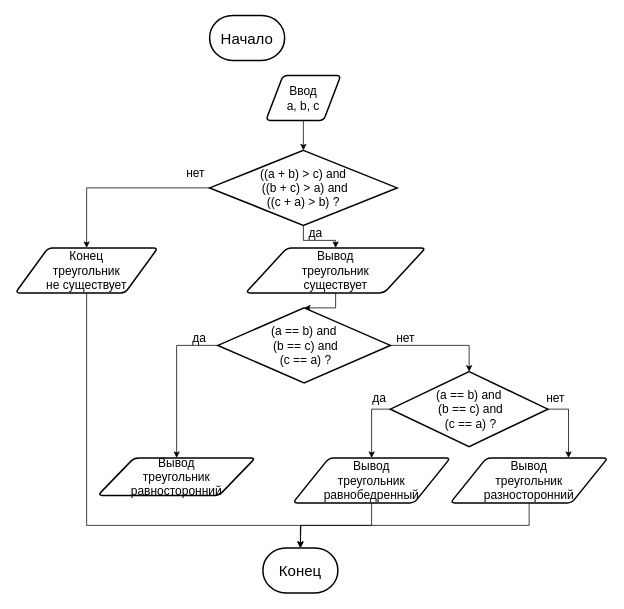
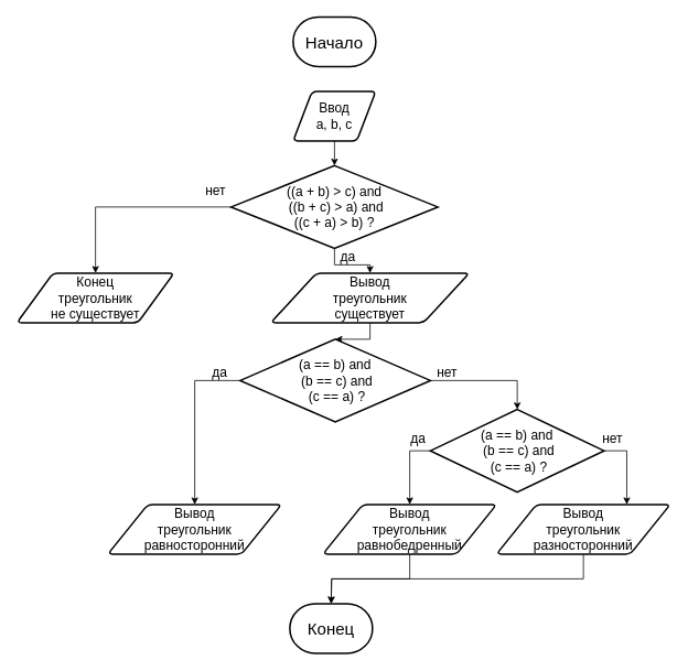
  <mxCell id="0" />
  <mxCell id="1" parent="0" />
- <mxCell id="2" value="&lt;font style=&quot;font-size: 20px&quot;&gt;Начало&lt;/font&gt;" style="strokeWidth=2;html=1;shape=mxgraph.flowchart.terminator;whiteSpace=wrap;" parent="1" vertex="1"><mxGeometry x="279" y="20" width="100" height="60" as="geometry" /></mxCell>
+ <mxCell id="2" value="&lt;font style=&quot;font-size: 20px&quot;&gt;Начало&lt;/font&gt;" style="strokeWidth=2;html=1;shape=mxgraph.flowchart.terminator;whiteSpace=wrap;" parent="1" vertex="1"><mxGeometry x="354" y="20" width="100" height="60" as="geometry" /></mxCell>
  <mxCell id="3" value="Конец" style="strokeWidth=2;html=1;shape=mxgraph.flowchart.terminator;whiteSpace=wrap;fontSize=20;" parent="1" vertex="1"><mxGeometry x="350" y="730" width="100" height="60" as="geometry" /></mxCell>
  <mxCell id="4" style="edgeStyle=orthogonalEdgeStyle;rounded=0;orthogonalLoop=1;jettySize=auto;html=1;exitX=0.5;exitY=1;exitDx=0;exitDy=0;entryX=0.5;entryY=0;entryDx=0;entryDy=0;entryPerimeter=0;fontSize=16;" edge="1" parent="1" source="5" target="8"><mxGeometry relative="1" as="geometry" /></mxCell>
- <mxCell id="5" value="&lt;font style=&quot;font-size: 16px&quot;&gt;Ввод&lt;br&gt;a, b, c&lt;/font&gt;" style="shape=parallelogram;html=1;strokeWidth=2;perimeter=parallelogramPerimeter;whiteSpace=wrap;rounded=1;arcSize=12;size=0.23;" vertex="1" parent="1"><mxGeometry x="354" y="100" width="100" height="60" as="geometry" /></mxCell>
+ <mxCell id="5" value="&lt;font style=&quot;font-size: 16px&quot;&gt;Ввод&lt;br&gt;a, b, c&lt;/font&gt;" style="shape=parallelogram;html=1;strokeWidth=2;perimeter=parallelogramPerimeter;whiteSpace=wrap;rounded=1;arcSize=12;size=0.23;" vertex="1" parent="1"><mxGeometry x="354" y="110" width="100" height="60" as="geometry" /></mxCell>
  <mxCell id="6" style="edgeStyle=orthogonalEdgeStyle;rounded=0;orthogonalLoop=1;jettySize=auto;html=1;exitX=0.5;exitY=1;exitDx=0;exitDy=0;exitPerimeter=0;entryX=0.5;entryY=0;entryDx=0;entryDy=0;fontSize=16;" edge="1" parent="1" source="8" target="10"><mxGeometry relative="1" as="geometry" /></mxCell>
  <mxCell id="7" style="edgeStyle=orthogonalEdgeStyle;rounded=0;orthogonalLoop=1;jettySize=auto;html=1;exitX=0;exitY=0.5;exitDx=0;exitDy=0;exitPerimeter=0;entryX=0.5;entryY=0;entryDx=0;entryDy=0;fontSize=16;" edge="1" parent="1" source="8" target="16"><mxGeometry relative="1" as="geometry" /></mxCell>
  <mxCell id="8" value="((a + b) &amp;gt; c) and&lt;br&gt;&amp;nbsp;((b + c) &amp;gt; a) and &lt;br&gt;((c + a) &amp;gt; b) ?" style="strokeWidth=2;html=1;shape=mxgraph.flowchart.decision;whiteSpace=wrap;fontSize=16;" vertex="1" parent="1"><mxGeometry x="279" y="200" width="250" height="100" as="geometry" /></mxCell>
  <mxCell id="9" style="edgeStyle=orthogonalEdgeStyle;rounded=0;orthogonalLoop=1;jettySize=auto;html=1;exitX=0.5;exitY=1;exitDx=0;exitDy=0;entryX=0.5;entryY=0;entryDx=0;entryDy=0;entryPerimeter=0;fontSize=16;" edge="1" parent="1" source="10" target="13"><mxGeometry relative="1" as="geometry" /></mxCell>
  <mxCell id="10" value="Вывод&lt;br&gt;треугольник&lt;br&gt;существует" style="shape=parallelogram;html=1;strokeWidth=2;perimeter=parallelogramPerimeter;whiteSpace=wrap;rounded=1;arcSize=12;size=0.23;fontSize=16;" vertex="1" parent="1"><mxGeometry x="327" y="330" width="240" height="60" as="geometry" /></mxCell>
  <mxCell id="11" style="edgeStyle=orthogonalEdgeStyle;rounded=0;orthogonalLoop=1;jettySize=auto;html=1;exitX=1;exitY=0.5;exitDx=0;exitDy=0;exitPerimeter=0;entryX=0.5;entryY=0;entryDx=0;entryDy=0;entryPerimeter=0;fontSize=16;" edge="1" parent="1" source="13" target="20"><mxGeometry relative="1" as="geometry" /></mxCell>
  <mxCell id="12" style="edgeStyle=orthogonalEdgeStyle;rounded=0;orthogonalLoop=1;jettySize=auto;html=1;exitX=0;exitY=0.5;exitDx=0;exitDy=0;exitPerimeter=0;entryX=0.5;entryY=0;entryDx=0;entryDy=0;fontSize=16;" edge="1" parent="1" source="13" target="22"><mxGeometry relative="1" as="geometry" /></mxCell>
  <mxCell id="13" value="(a == b) and&lt;br&gt;&amp;nbsp;(b == c) and&lt;br&gt;&amp;nbsp;(c == a) ?" style="strokeWidth=2;html=1;shape=mxgraph.flowchart.decision;whiteSpace=wrap;fontSize=16;" vertex="1" parent="1"><mxGeometry x="290" y="410" width="230" height="100" as="geometry" /></mxCell>
  <mxCell id="14" value="да" style="text;html=1;align=center;verticalAlign=middle;resizable=0;points=[];autosize=1;strokeColor=none;fillColor=none;fontSize=16;" vertex="1" parent="1"><mxGeometry x="405" y="300" width="30" height="20" as="geometry" /></mxCell>
- <mxCell id="15" style="edgeStyle=orthogonalEdgeStyle;rounded=0;orthogonalLoop=1;jettySize=auto;html=1;exitX=0.5;exitY=1;exitDx=0;exitDy=0;entryX=0.5;entryY=0;entryDx=0;entryDy=0;entryPerimeter=0;fontSize=16;" edge="1" parent="1" source="16" target="3"><mxGeometry relative="1" as="geometry"><Array as="points"><mxPoint x="115" y="700" /><mxPoint x="400" y="700" /></Array></mxGeometry></mxCell>
  <mxCell id="16" value="Конец&lt;br&gt;треугольник&lt;br&gt;не существует" style="shape=parallelogram;html=1;strokeWidth=2;perimeter=parallelogramPerimeter;whiteSpace=wrap;rounded=1;arcSize=12;size=0.23;fontSize=16;" vertex="1" parent="1"><mxGeometry x="20" y="330" width="190" height="60" as="geometry" /></mxCell>
  <mxCell id="17" value="нет" style="text;html=1;align=center;verticalAlign=middle;resizable=0;points=[];autosize=1;strokeColor=none;fillColor=none;fontSize=16;" vertex="1" parent="1"><mxGeometry x="240" y="220" width="40" height="20" as="geometry" /></mxCell>
  <mxCell id="18" style="edgeStyle=orthogonalEdgeStyle;rounded=0;orthogonalLoop=1;jettySize=auto;html=1;exitX=1;exitY=0.5;exitDx=0;exitDy=0;exitPerimeter=0;entryX=0.75;entryY=0;entryDx=0;entryDy=0;fontSize=16;" edge="1" parent="1" source="20" target="26"><mxGeometry relative="1" as="geometry" /></mxCell>
  <mxCell id="19" style="edgeStyle=orthogonalEdgeStyle;rounded=0;orthogonalLoop=1;jettySize=auto;html=1;exitX=0;exitY=0.5;exitDx=0;exitDy=0;exitPerimeter=0;entryX=0.5;entryY=0;entryDx=0;entryDy=0;fontSize=16;" edge="1" parent="1" source="20" target="24"><mxGeometry relative="1" as="geometry" /></mxCell>
  <mxCell id="20" value="(a == b) and&lt;br&gt;&amp;nbsp;(b == c) and&lt;br&gt;&amp;nbsp;(c == a) ?" style="strokeWidth=2;html=1;shape=mxgraph.flowchart.decision;whiteSpace=wrap;fontSize=16;" vertex="1" parent="1"><mxGeometry x="520" y="495" width="210" height="100" as="geometry" /></mxCell>
  <mxCell id="21" value="нет" style="text;html=1;align=center;verticalAlign=middle;resizable=0;points=[];autosize=1;strokeColor=none;fillColor=none;fontSize=16;" vertex="1" parent="1"><mxGeometry x="520" y="440" width="40" height="20" as="geometry" /></mxCell>
- <mxCell id="22" value="Вывод&lt;br&gt;треугольник&lt;br&gt;равносторонний" style="shape=parallelogram;html=1;strokeWidth=2;perimeter=parallelogramPerimeter;whiteSpace=wrap;rounded=1;arcSize=12;size=0.23;fontSize=16;" vertex="1" parent="1"><mxGeometry x="130" y="610" width="210" height="50" as="geometry" /></mxCell>
+ <mxCell id="22" value="Вывод&lt;br&gt;треугольник&lt;br&gt;равносторонний" style="shape=parallelogram;html=1;strokeWidth=2;perimeter=parallelogramPerimeter;whiteSpace=wrap;rounded=1;arcSize=12;size=0.23;fontSize=16;" vertex="1" parent="1"><mxGeometry x="130" y="610" width="210" height="60" as="geometry" /></mxCell>
  <mxCell id="23" style="edgeStyle=orthogonalEdgeStyle;rounded=0;orthogonalLoop=1;jettySize=auto;html=1;exitX=0.5;exitY=1;exitDx=0;exitDy=0;fontSize=16;" edge="1" parent="1" source="24"><mxGeometry relative="1" as="geometry"><mxPoint x="400" y="730" as="targetPoint" /></mxGeometry></mxCell>
  <mxCell id="24" value="Вывод&lt;br&gt;треугольник&lt;br&gt;равнобедренный" style="shape=parallelogram;html=1;strokeWidth=2;perimeter=parallelogramPerimeter;whiteSpace=wrap;rounded=1;arcSize=12;size=0.23;fontSize=16;" vertex="1" parent="1"><mxGeometry x="390" y="610" width="210" height="60" as="geometry" /></mxCell>
  <mxCell id="25" style="edgeStyle=orthogonalEdgeStyle;rounded=0;orthogonalLoop=1;jettySize=auto;html=1;exitX=0.5;exitY=1;exitDx=0;exitDy=0;fontSize=16;" edge="1" parent="1" source="26"><mxGeometry relative="1" as="geometry"><mxPoint x="400" y="730" as="targetPoint" /></mxGeometry></mxCell>
  <mxCell id="26" value="Вывод&lt;br&gt;треугольник&lt;br&gt;разносторонний" style="shape=parallelogram;html=1;strokeWidth=2;perimeter=parallelogramPerimeter;whiteSpace=wrap;rounded=1;arcSize=12;size=0.23;fontSize=16;" vertex="1" parent="1"><mxGeometry x="600" y="610" width="210" height="60" as="geometry" /></mxCell>
  <mxCell id="27" value="да" style="text;html=1;align=center;verticalAlign=middle;resizable=0;points=[];autosize=1;strokeColor=none;fillColor=none;fontSize=16;" vertex="1" parent="1"><mxGeometry x="250" y="440" width="30" height="20" as="geometry" /></mxCell>
  <mxCell id="28" value="да" style="text;html=1;align=center;verticalAlign=middle;resizable=0;points=[];autosize=1;strokeColor=none;fillColor=none;fontSize=16;" vertex="1" parent="1"><mxGeometry x="490" y="520" width="30" height="20" as="geometry" /></mxCell>
  <mxCell id="29" value="нет" style="text;html=1;align=center;verticalAlign=middle;resizable=0;points=[];autosize=1;strokeColor=none;fillColor=none;fontSize=16;" vertex="1" parent="1"><mxGeometry x="720" y="520" width="40" height="20" as="geometry" /></mxCell>
